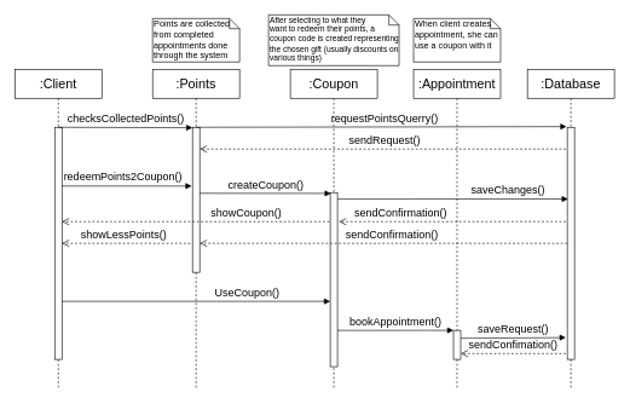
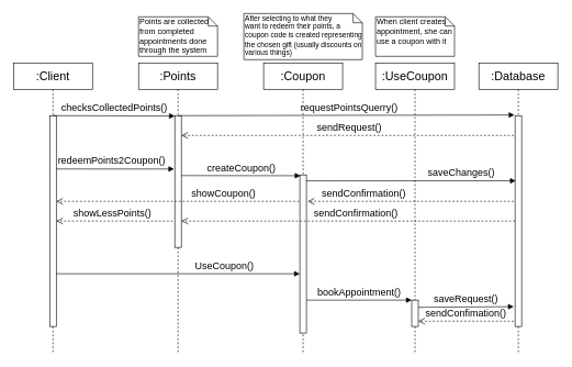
  <mxCell id="0" />
  <mxCell id="1" parent="0" />
  <mxCell id="2" value=":Client" style="shape=umlLifeline;perimeter=lifelinePerimeter;whiteSpace=wrap;html=1;container=1;collapsible=0;recursiveResize=0;outlineConnect=0;fontSize=18;" parent="1" vertex="1"><mxGeometry y="95" width="120" height="440" as="geometry" x="20" /></mxCell>
  <mxCell id="3" value="" style="html=1;points=[];perimeter=orthogonalPerimeter;" parent="2" vertex="1"><mxGeometry x="55" y="80" width="10" height="320" as="geometry" /></mxCell>
  <mxCell id="4" value="&lt;font style=&quot;font-size: 15px&quot;&gt;checksCollectedPoints()&lt;/font&gt;" style="html=1;verticalAlign=bottom;endArrow=block;entryX=0;entryY=0.003;entryDx=0;entryDy=0;entryPerimeter=0;" parent="2" target="6" edge="1"><mxGeometry width="80" relative="1" as="geometry"><mxPoint x="60" y="80" as="sourcePoint" /><mxPoint x="140" y="80" as="targetPoint" /></mxGeometry></mxCell>
  <mxCell id="5" value=":Points" style="shape=umlLifeline;perimeter=lifelinePerimeter;whiteSpace=wrap;html=1;container=1;collapsible=0;recursiveResize=0;outlineConnect=0;fontSize=18;" parent="1" vertex="1"><mxGeometry x="210" y="95" width="120" height="440" as="geometry" /></mxCell>
  <mxCell id="6" value="" style="html=1;points=[];perimeter=orthogonalPerimeter;" parent="5" vertex="1"><mxGeometry x="55" y="80" width="10" height="200" as="geometry" /></mxCell>
  <mxCell id="7" value="requestPointsQuerry()" style="html=1;verticalAlign=bottom;endArrow=block;entryX=-0.1;entryY=-0.003;entryDx=0;entryDy=0;entryPerimeter=0;fontSize=15;" parent="5" target="9" edge="1"><mxGeometry x="0.018" width="80" relative="1" as="geometry"><mxPoint x="60" y="80" as="sourcePoint" /><mxPoint x="140" y="80" as="targetPoint" /><mxPoint as="offset" /></mxGeometry></mxCell>
  <mxCell id="8" value=":Database" style="shape=umlLifeline;perimeter=lifelinePerimeter;whiteSpace=wrap;html=1;container=1;collapsible=0;recursiveResize=0;outlineConnect=0;fontSize=18;" parent="1" vertex="1"><mxGeometry x="727" y="95" width="120" height="440" as="geometry" /></mxCell>
  <mxCell id="9" value="" style="html=1;points=[];perimeter=orthogonalPerimeter;" parent="8" vertex="1"><mxGeometry x="55" y="80" width="10" height="320" as="geometry" /></mxCell>
- <mxCell id="10" value=":Appointment" style="shape=umlLifeline;perimeter=lifelinePerimeter;whiteSpace=wrap;html=1;container=1;collapsible=0;recursiveResize=0;outlineConnect=0;fontSize=18;" parent="1" vertex="1"><mxGeometry x="570" y="95" width="120" height="440" as="geometry" /></mxCell>
+ <mxCell id="10" value=":UseCoupon" style="shape=umlLifeline;perimeter=lifelinePerimeter;whiteSpace=wrap;html=1;container=1;collapsible=0;recursiveResize=0;outlineConnect=0;fontSize=18;" parent="1" vertex="1"><mxGeometry x="570" y="95" width="120" height="440" as="geometry" /></mxCell>
  <mxCell id="11" value="" style="html=1;points=[];perimeter=orthogonalPerimeter;fontSize=15;" parent="10" vertex="1"><mxGeometry x="55" y="360" width="10" height="40" as="geometry" /></mxCell>
  <mxCell id="12" value=":Coupon" style="shape=umlLifeline;perimeter=lifelinePerimeter;whiteSpace=wrap;html=1;container=1;collapsible=0;recursiveResize=0;outlineConnect=0;fontSize=18;" parent="1" vertex="1"><mxGeometry x="400" y="95" width="120" height="440" as="geometry" /></mxCell>
  <mxCell id="13" value="" style="html=1;points=[];perimeter=orthogonalPerimeter;fontSize=15;" parent="12" vertex="1"><mxGeometry x="55" y="170" width="10" height="240" as="geometry" /></mxCell>
  <mxCell id="14" value="Points are collected from completed appointments done through the system" style="shape=note;whiteSpace=wrap;html=1;size=14;verticalAlign=top;align=left;spacingTop=-6;" parent="1" vertex="1"><mxGeometry x="210" y="25" width="120" height="60" as="geometry" /></mxCell>
  <mxCell id="15" value="sendRequest()" style="html=1;verticalAlign=bottom;endArrow=open;dashed=1;endSize=8;fontSize=15;" parent="1" target="6" edge="1"><mxGeometry x="-0.01" relative="1" as="geometry"><mxPoint x="780" y="205" as="sourcePoint" /><mxPoint x="700" y="205" as="targetPoint" /><mxPoint as="offset" /></mxGeometry></mxCell>
  <mxCell id="16" value="redeemPoints2Coupon()" style="html=1;verticalAlign=bottom;endArrow=block;fontSize=15;exitX=1;exitY=0.253;exitDx=0;exitDy=0;exitPerimeter=0;entryX=-0.1;entryY=0.405;entryDx=0;entryDy=0;entryPerimeter=0;" parent="1" source="3" target="6" edge="1"><mxGeometry x="-0.056" y="1" width="80" relative="1" as="geometry"><mxPoint x="90" y="255" as="sourcePoint" /><mxPoint x="170" y="255" as="targetPoint" /><mxPoint as="offset" /></mxGeometry></mxCell>
  <mxCell id="17" value="createCoupon()" style="html=1;verticalAlign=bottom;endArrow=block;fontSize=15;entryX=0.1;entryY=0.005;entryDx=0;entryDy=0;entryPerimeter=0;" parent="1" target="13" edge="1"><mxGeometry width="80" relative="1" as="geometry"><mxPoint x="275" y="266" as="sourcePoint" /><mxPoint x="360" y="265" as="targetPoint" /></mxGeometry></mxCell>
  <mxCell id="18" value="After selecting to what they &lt;br&gt;want to redeem their points, a coupon code is created representing the chosen gift (usually discounts on various things)" style="shape=note;whiteSpace=wrap;html=1;size=14;verticalAlign=top;align=left;spacingTop=-6;fontSize=11;" parent="1" vertex="1"><mxGeometry x="370" y="20" width="180" height="70" as="geometry" /></mxCell>
  <mxCell id="19" value="saveChanges()" style="html=1;verticalAlign=bottom;endArrow=block;fontSize=15;entryX=0.1;entryY=0.309;entryDx=0;entryDy=0;entryPerimeter=0;" parent="1" target="9" edge="1"><mxGeometry x="0.478" y="1" width="80" relative="1" as="geometry"><mxPoint x="465" y="274" as="sourcePoint" /><mxPoint x="550" y="275" as="targetPoint" /><mxPoint as="offset" /></mxGeometry></mxCell>
  <mxCell id="20" value="sendConfirmation()" style="html=1;verticalAlign=bottom;endArrow=open;dashed=1;endSize=8;fontSize=15;entryX=1.2;entryY=0.167;entryDx=0;entryDy=0;entryPerimeter=0;" parent="1" target="13" edge="1"><mxGeometry x="0.46" relative="1" as="geometry"><mxPoint x="780" y="305" as="sourcePoint" /><mxPoint x="700" y="305" as="targetPoint" /><mxPoint as="offset" /></mxGeometry></mxCell>
  <mxCell id="21" value="showCoupon()" style="html=1;verticalAlign=bottom;endArrow=open;dashed=1;endSize=8;fontSize=15;exitX=-0.1;exitY=0.167;exitDx=0;exitDy=0;exitPerimeter=0;" parent="1" source="13" target="3" edge="1"><mxGeometry x="-0.378" relative="1" as="geometry"><mxPoint x="450" y="305" as="sourcePoint" /><mxPoint x="380" y="305" as="targetPoint" /><mxPoint as="offset" /></mxGeometry></mxCell>
  <mxCell id="22" value="sendConfirmation()" style="html=1;verticalAlign=bottom;endArrow=open;dashed=1;endSize=8;fontSize=15;exitX=0;exitY=0.5;exitDx=0;exitDy=0;exitPerimeter=0;" parent="1" source="9" target="6" edge="1"><mxGeometry x="-0.045" relative="1" as="geometry"><mxPoint x="780" y="336" as="sourcePoint" /><mxPoint x="470" y="335.95" as="targetPoint" /><mxPoint as="offset" /></mxGeometry></mxCell>
  <mxCell id="23" value="showLessPoints()" style="html=1;verticalAlign=bottom;endArrow=open;dashed=1;endSize=8;fontSize=15;" parent="1" target="3" edge="1"><mxGeometry x="0.04" relative="1" as="geometry"><mxPoint x="262" y="335" as="sourcePoint" /><mxPoint x="180" y="335" as="targetPoint" /><Array as="points"><mxPoint x="230" y="335" /></Array><mxPoint as="offset" /></mxGeometry></mxCell>
  <mxCell id="24" value="UseCoupon()" style="html=1;verticalAlign=bottom;endArrow=block;fontSize=15;exitX=1;exitY=0.75;exitDx=0;exitDy=0;exitPerimeter=0;" parent="1" source="3" target="13" edge="1"><mxGeometry x="0.378" width="80" relative="1" as="geometry"><mxPoint x="90" y="415" as="sourcePoint" /><mxPoint x="170" y="415" as="targetPoint" /><mxPoint as="offset" /></mxGeometry></mxCell>
  <mxCell id="25" value="bookAppointment()" style="html=1;verticalAlign=bottom;endArrow=block;fontSize=15;entryX=0;entryY=0;entryDx=0;entryDy=0;entryPerimeter=0;exitX=1;exitY=0.792;exitDx=0;exitDy=0;exitPerimeter=0;" parent="1" source="13" target="11" edge="1"><mxGeometry width="80" relative="1" as="geometry"><mxPoint x="480" y="415" as="sourcePoint" /><mxPoint x="560" y="415" as="targetPoint" /></mxGeometry></mxCell>
  <mxCell id="26" value="saveRequest()" style="html=1;verticalAlign=bottom;endArrow=block;fontSize=15;entryX=0.913;entryY=0.333;entryDx=0;entryDy=0;entryPerimeter=0;exitX=1;exitY=0.275;exitDx=0;exitDy=0;exitPerimeter=0;" parent="1" source="11" edge="1"><mxGeometry width="80" relative="1" as="geometry"><mxPoint x="640" y="465" as="sourcePoint" /><mxPoint x="779.98" y="464.97" as="targetPoint" /></mxGeometry></mxCell>
  <mxCell id="27" value="sendConfimation()" style="html=1;verticalAlign=bottom;endArrow=open;dashed=1;endSize=8;fontSize=15;entryX=1;entryY=0.8;entryDx=0;entryDy=0;entryPerimeter=0;" parent="1" target="11" edge="1"><mxGeometry relative="1" as="geometry"><mxPoint x="780" y="487" as="sourcePoint" /><mxPoint x="700" y="485" as="targetPoint" /></mxGeometry></mxCell>
  <mxCell id="28" value="When client creates appointment, she can use a coupon with it" style="shape=note;whiteSpace=wrap;html=1;size=14;verticalAlign=top;align=left;spacingTop=-6;" parent="1" vertex="1"><mxGeometry x="570" y="25" width="120" height="60" as="geometry" /></mxCell>
